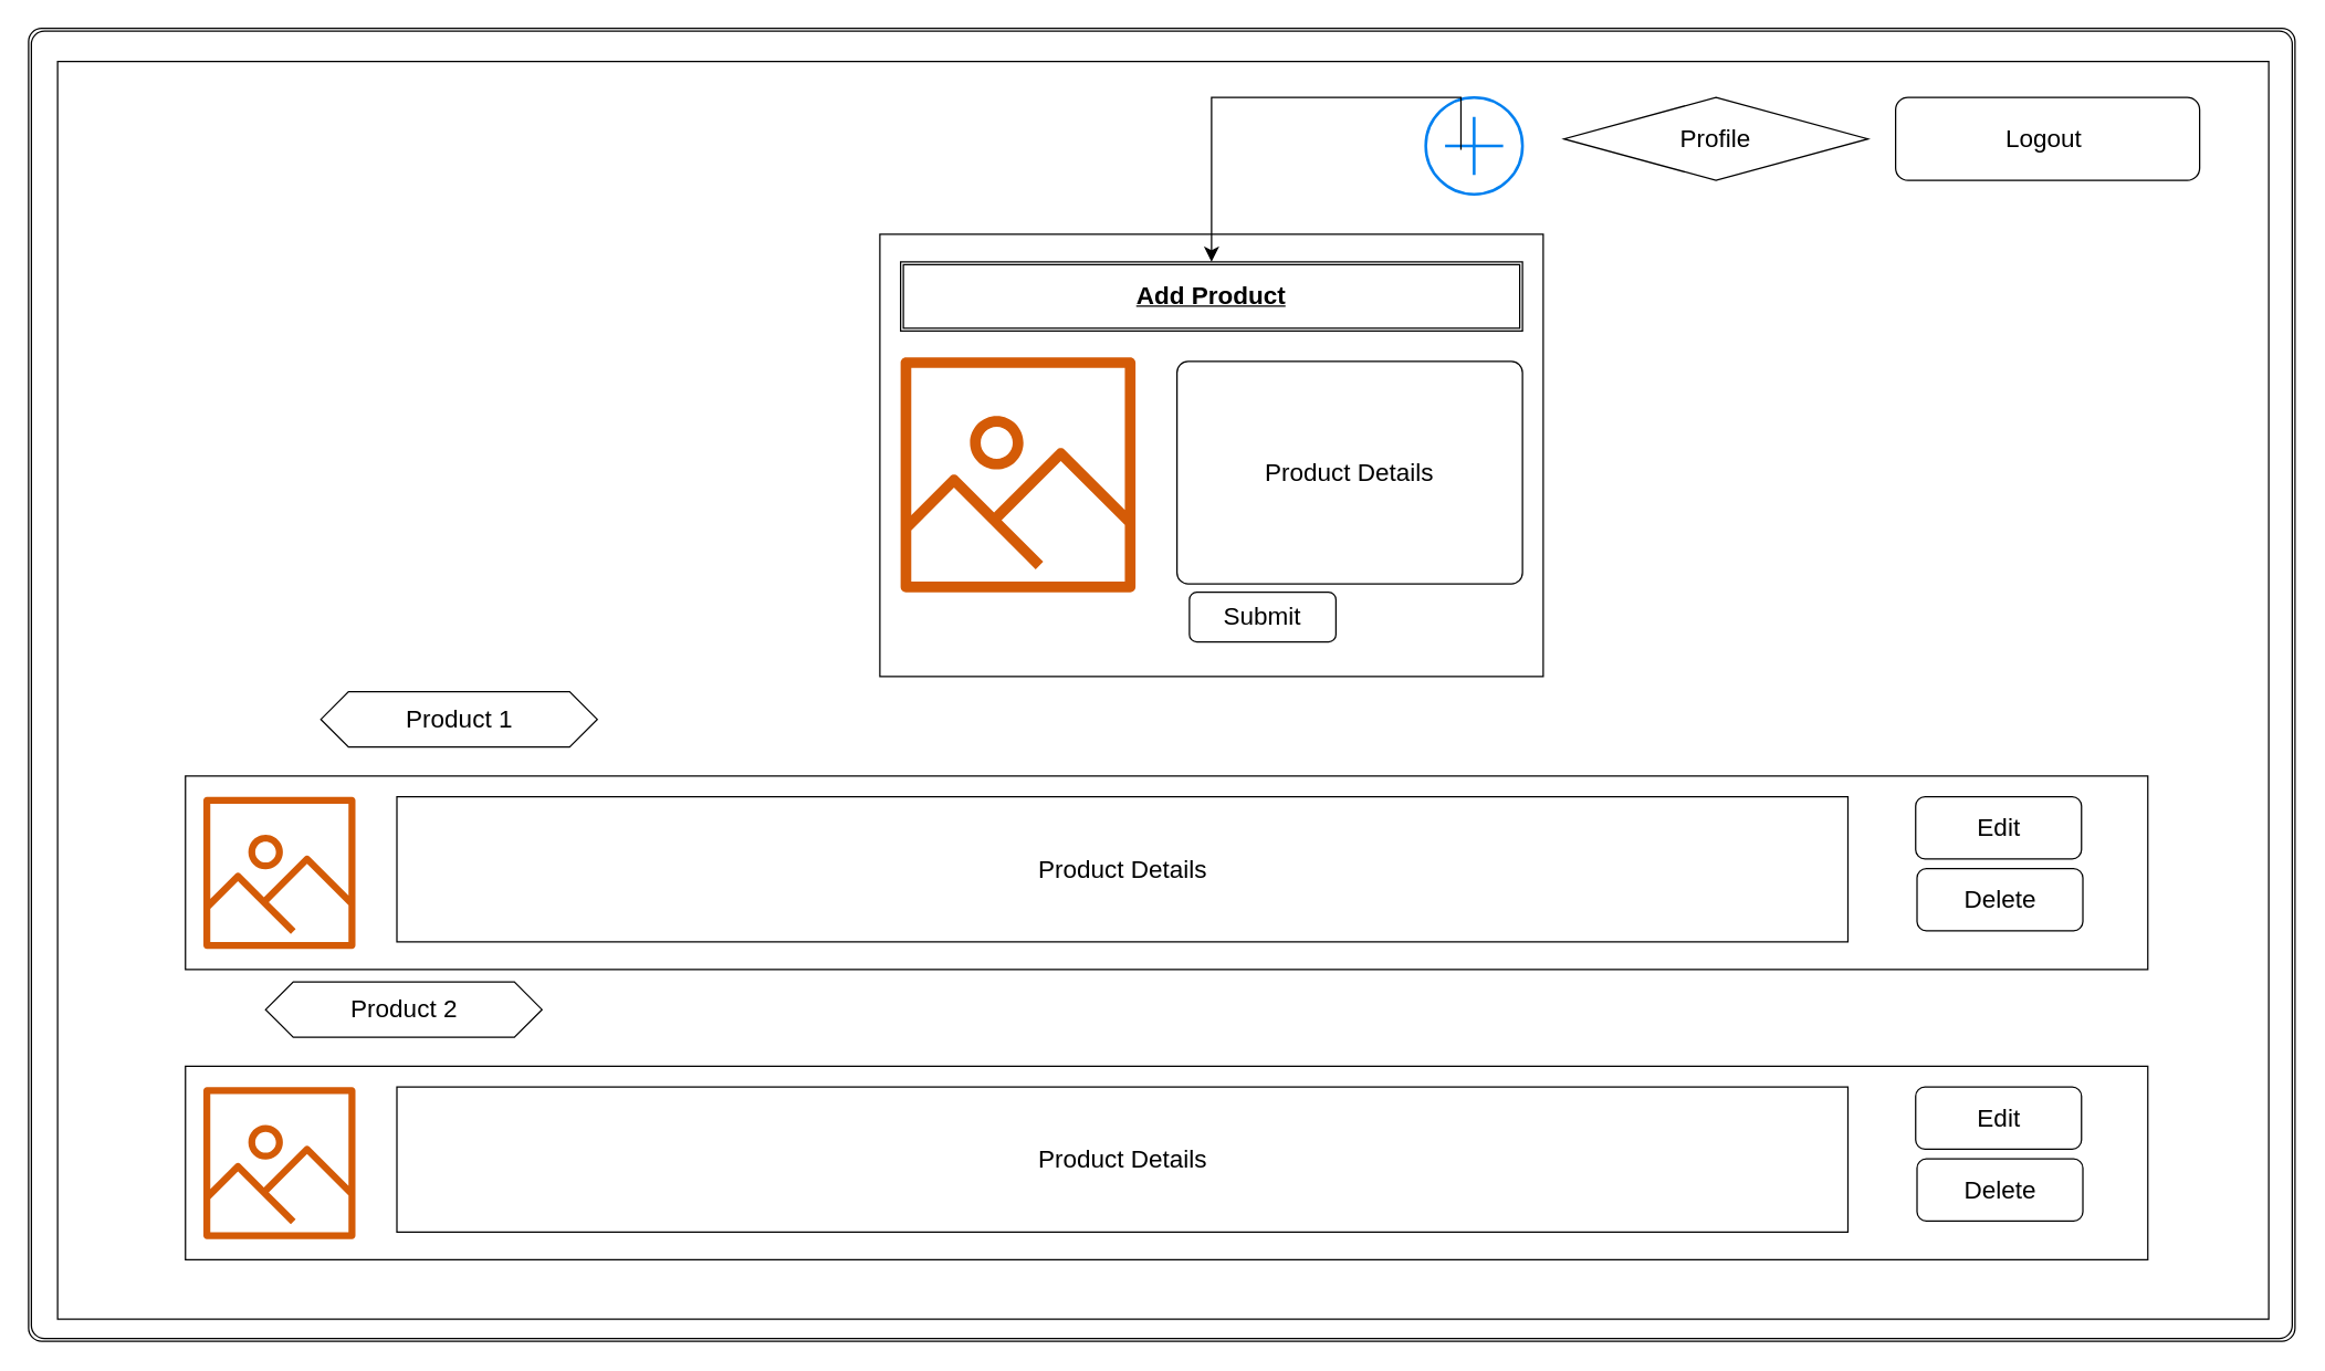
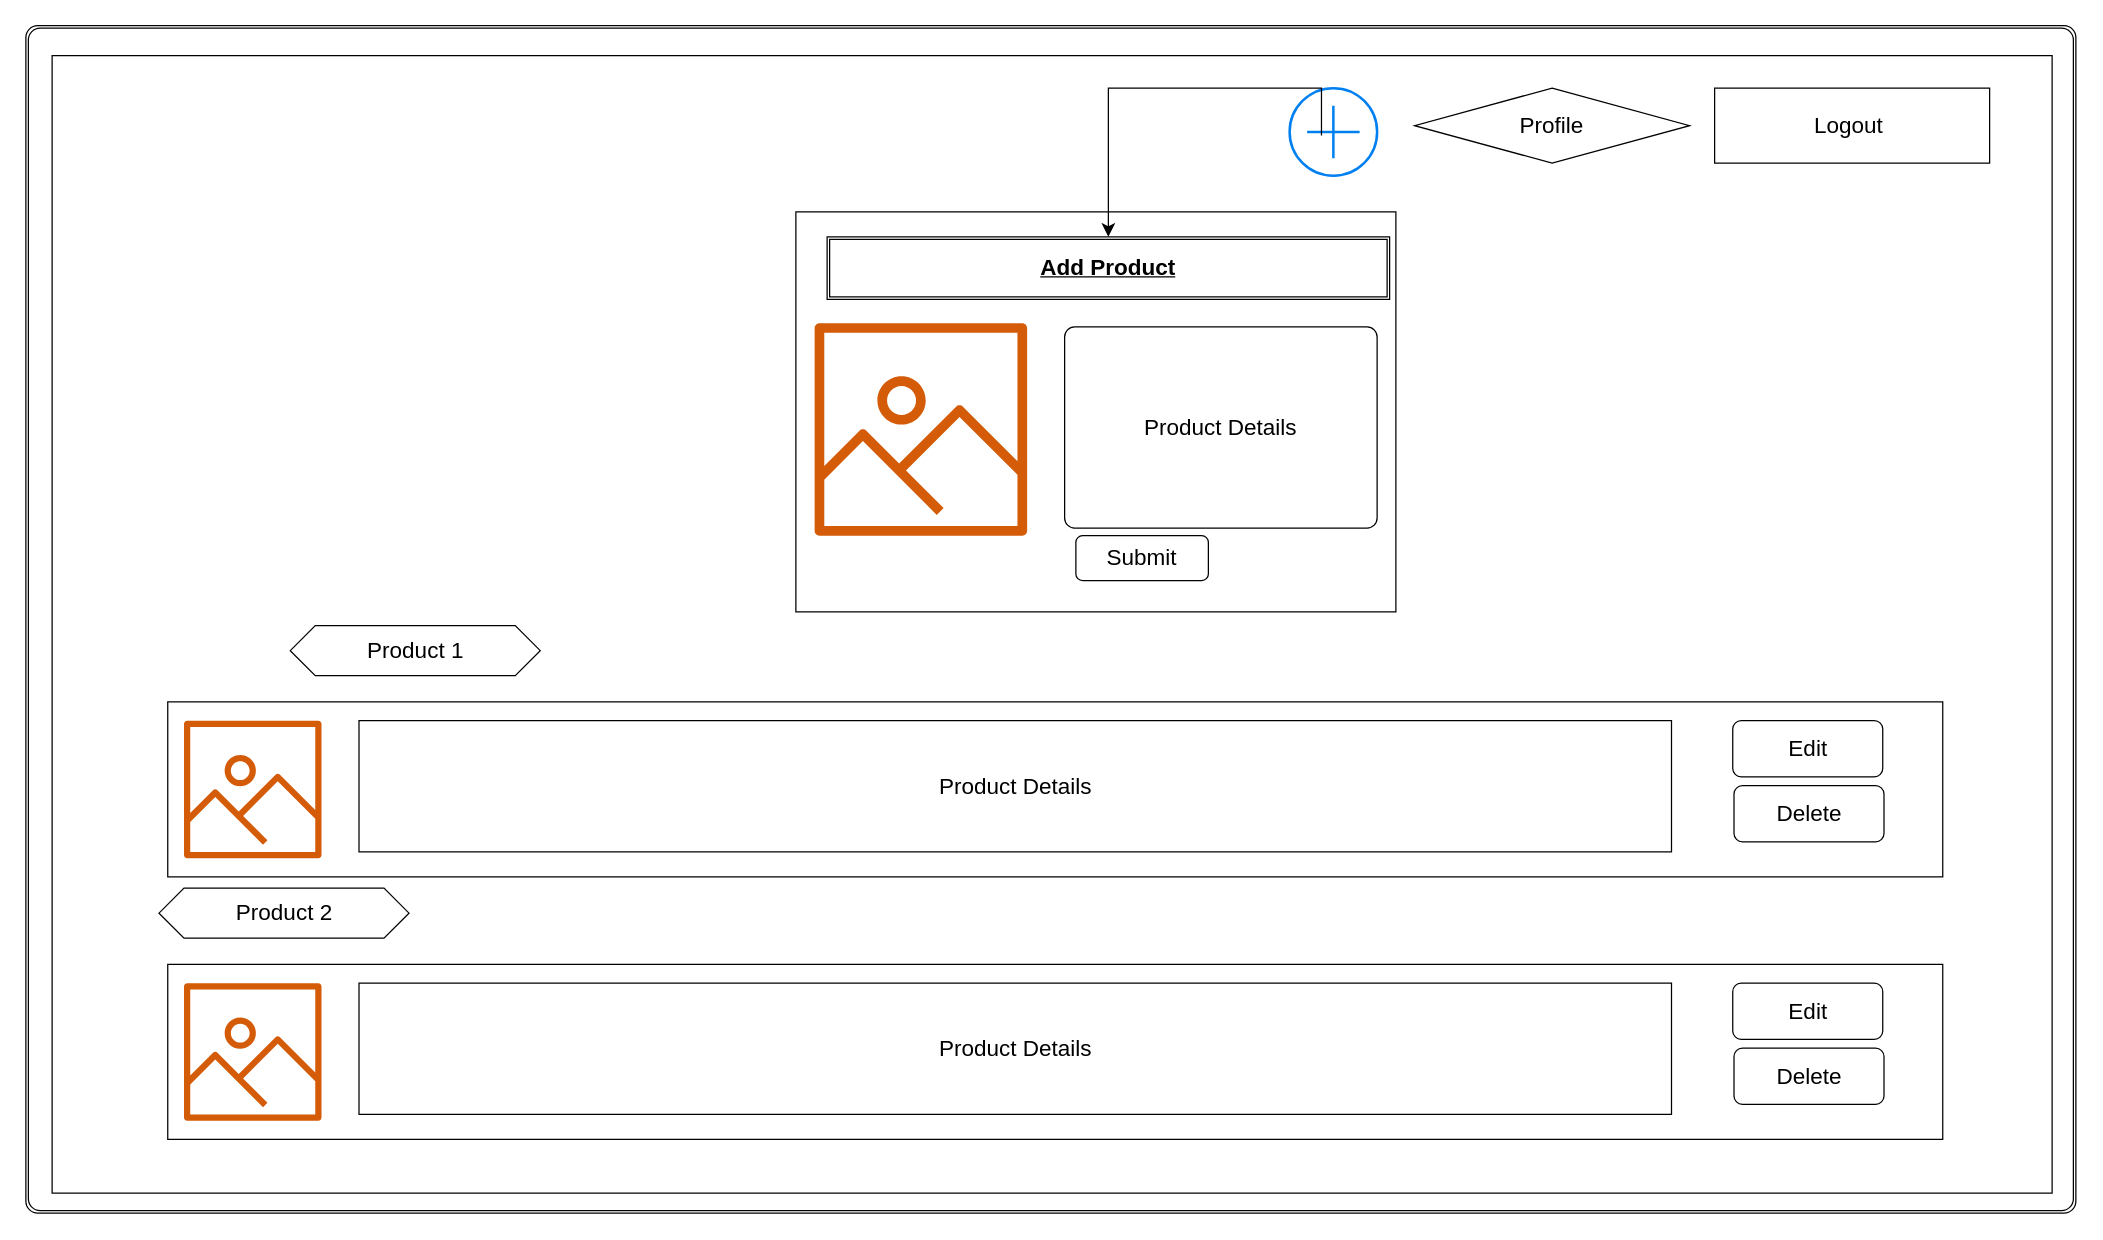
  <mxCell id="0" />
  <mxCell id="1" parent="0" />
  <mxCell id="2" value="" style="shape=ext;double=1;rounded=1;whiteSpace=wrap;html=1;arcSize=1;" vertex="1" parent="1"><mxGeometry x="20" y="20" width="1640" height="950" as="geometry" /></mxCell>
  <mxCell id="3" value="&lt;pre style=&quot;border: 0px; font-style: normal; font-variant-ligatures: normal; font-variant-caps: normal; font-variant-numeric: inherit; font-variant-east-asian: inherit; font-weight: 400; font-stretch: inherit; font-size: 1px; line-height: inherit; font-family: inherit; font-optical-sizing: inherit; font-kerning: inherit; font-feature-settings: inherit; font-variation-settings: inherit; margin: 0px; padding: 0px; vertical-align: initial; overflow-wrap: break-word; outline: none; user-select: text; -webkit-font-smoothing: none; height: 50px; left: 200px; opacity: 0; overflow: scroll; pointer-events: none; position: fixed; top: 0px; width: 50px; color: rgb(0, 0, 0); letter-spacing: normal; orphans: 2; text-align: start; text-indent: 0px; text-transform: none; widows: 2; word-spacing: 0px; -webkit-text-stroke-width: 0px; background-color: rgb(238, 238, 238); text-decoration-thickness: initial; text-decoration-style: initial; text-decoration-color: initial;&quot; lang=&quot;klingon&quot; tabindex=&quot;-1&quot; spellcheck=&quot;false&quot; data-gramm=&quot;false&quot; class=&quot;clipboard-data-container selectable hidden-input&quot;&gt;{&#10;  &quot;type&quot;: &quot;selection&quot;,&#10;  &quot;guid&quot;: &quot;34a2782a&quot;,&#10;  &quot;source&quot;: &quot;a2a00afc0&quot;,&#10;  &quot;data&quot;: {&#10;    &quot;nodes&quot;: [&#10;      {&#10;        &quot;id&quot;: &quot;328b6089&quot;,&#10;        &quot;x&quot;: 482,&#10;        &quot;y&quot;: 8,&#10;        &quot;width&quot;: 388,&#10;        &quot;height&quot;: 23,&#10;        &quot;rotation&quot;: 0,&#10;        &quot;transform&quot;: &quot;matrix(1 0 0 1 481.5 8)&quot;,&#10;        &quot;inspectables&quot;: {&#10;          &quot;width_policy&quot;: &quot;fixed&quot;,&#10;          &quot;height_policy&quot;: &quot;fixed&quot;,&#10;          &quot;foreground_color&quot;: &quot;rgba(96,96,96,0.4)&quot;,&#10;          &quot;color&quot;: &quot;rgb(96,96,96)&quot;,&#10;          &quot;color_selected&quot;: &quot;rgb(96,96,96)&quot;,&#10;          &quot;font_size&quot;: 16,&#10;          &quot;text_align&quot;: &quot;center&quot;,&#10;          &quot;opacity&quot;: 100,&#10;          &quot;bold&quot;: false,&#10;          &quot;italic&quot;: false,&#10;          &quot;underline&quot;: false,&#10;          &quot;strikethrough&quot;: false,&#10;          &quot;small_caps&quot;: false,&#10;          &quot;letter_spacing&quot;: 0,&#10;          &quot;font&quot;: &quot;Source Sans Pro&quot;,&#10;          &quot;font_weight&quot;: 300,&#10;          &quot;aspect_lock&quot;: false,&#10;          &quot;fe_dropshadow_enabled&quot;: false,&#10;          &quot;fe_dropshadow_opacity&quot;: 75,&#10;          &quot;fe_dropshadow_angle&quot;: 90,&#10;          &quot;fe_dropshadow_distance&quot;: 5,&#10;          &quot;fe_dropshadow_size&quot;: 5,&#10;          &quot;fe_dropshadow_color&quot;: &quot;rgb(0, 0, 0)&quot;,&#10;          &quot;fe_blur_enabled&quot;: false,&#10;          &quot;fe_blur_size&quot;: 5&#10;        },&#10;        &quot;text&quot;: &quot;Home, About, Shop, Help&quot;,&#10;        &quot;name&quot;: &quot;legacy-link-bar-menu&quot;,&#10;        &quot;link&quot;: null,&#10;        &quot;deps&quot;: {}&#10;      }&#10;    ],&#10;    &quot;hierarchy&quot;: {&#10;      &quot;328b6089&quot;: {&#10;        &quot;id&quot;: &quot;328b6089&quot;,&#10;        &quot;type&quot;: &quot;item&quot;,&#10;        &quot;locked&quot;: false,&#10;        &quot;link&quot;: null,&#10;        &quot;aspect_lock&quot;: false,&#10;        &quot;visible&quot;: true,&#10;        &quot;instance_name&quot;: &quot;Link Bar 1&quot;&#10;      }&#10;    },&#10;    &quot;idMapping&quot;: {&#10;      &quot;31ede79a&quot;: &quot;328b6089&quot;&#10;    },&#10;    &quot;size&quot;: {&#10;      &quot;width&quot;: 388,&#10;      &quot;height&quot;: 23&#10;    },&#10;    &quot;symbolInstances&quot;: {}&#10;  }&#10;}&lt;/pre&gt;" style="text;whiteSpace=wrap;html=1;fontSize=18;" vertex="1" parent="1"><mxGeometry x="1191" y="130" width="30" height="20" as="geometry" /></mxCell>
  <mxCell id="4" value="" style="rounded=0;whiteSpace=wrap;html=1;fontSize=18;" vertex="1" parent="1"><mxGeometry x="41" y="44" width="1600" height="910" as="geometry" /></mxCell>
- <mxCell id="5" value="Logout&amp;nbsp;" style="rounded=1;whiteSpace=wrap;html=1;fontSize=18;" vertex="1" parent="1"><mxGeometry x="1371" y="70" width="220" height="60" as="geometry" /></mxCell>
+ <mxCell id="5" value="Logout&amp;nbsp;" style="whiteSpace=wrap;html=1;fontSize=18;rounded=0;" vertex="1" parent="1"><mxGeometry x="1371" y="70" width="220" height="60" as="geometry" /></mxCell>
  <mxCell id="6" value="Profile" style="rhombus;whiteSpace=wrap;html=1;fontSize=18;" vertex="1" parent="1"><mxGeometry x="1131" y="70" width="220" height="60" as="geometry" /></mxCell>
  <mxCell id="7" value="" style="html=1;verticalLabelPosition=bottom;align=center;labelBackgroundColor=#ffffff;verticalAlign=top;strokeWidth=2;strokeColor=#0080F0;shadow=0;dashed=0;shape=mxgraph.ios7.icons.add;fontSize=18;" vertex="1" parent="1"><mxGeometry x="1031" y="70" width="70" height="70" as="geometry" /></mxCell>
  <mxCell id="8" value="" style="rounded=0;whiteSpace=wrap;html=1;fontSize=18;" vertex="1" parent="1"><mxGeometry x="636" y="169" width="480" height="320" as="geometry" /></mxCell>
- <mxCell id="9" value="&lt;span style=&quot;font-size: 18px;&quot;&gt;&lt;b&gt;&lt;u&gt;Add Product&lt;/u&gt;&lt;/b&gt;&lt;/span&gt;" style="shape=ext;double=1;rounded=0;whiteSpace=wrap;html=1;" vertex="1" parent="1"><mxGeometry x="651" y="189" width="450" height="50" as="geometry" /></mxCell>
+ <mxCell id="9" value="&lt;span style=&quot;font-size: 18px;&quot;&gt;&lt;b&gt;&lt;u&gt;Add Product&lt;/u&gt;&lt;/b&gt;&lt;/span&gt;" style="shape=ext;double=1;rounded=0;whiteSpace=wrap;html=1;" vertex="1" parent="1"><mxGeometry x="661" y="189" width="450" height="50" as="geometry" /></mxCell>
  <mxCell id="10" value="" style="sketch=0;outlineConnect=0;fontColor=#232F3E;gradientColor=none;fillColor=#D45B07;strokeColor=none;dashed=0;verticalLabelPosition=bottom;verticalAlign=top;align=center;html=1;fontSize=12;fontStyle=0;aspect=fixed;pointerEvents=1;shape=mxgraph.aws4.container_registry_image;" vertex="1" parent="1"><mxGeometry x="651" y="258" width="170" height="170" as="geometry" /></mxCell>
  <mxCell id="11" value="Product Details" style="rounded=1;whiteSpace=wrap;html=1;fontSize=18;arcSize=5;" vertex="1" parent="1"><mxGeometry x="851" y="261" width="250" height="161" as="geometry" /></mxCell>
  <mxCell id="12" value="Submit" style="rounded=1;whiteSpace=wrap;html=1;fontSize=18;" vertex="1" parent="1"><mxGeometry x="860" y="428" width="106" height="36" as="geometry" /></mxCell>
  <mxCell id="13" value="" style="rounded=0;whiteSpace=wrap;html=1;fontSize=18;" vertex="1" parent="1"><mxGeometry x="133.5" y="561" width="1420" height="140" as="geometry" /></mxCell>
  <mxCell id="14" value="" style="sketch=0;outlineConnect=0;fontColor=#232F3E;gradientColor=none;fillColor=#D45B07;strokeColor=none;dashed=0;verticalLabelPosition=bottom;verticalAlign=top;align=center;html=1;fontSize=12;fontStyle=0;aspect=fixed;pointerEvents=1;shape=mxgraph.aws4.container_registry_image;" vertex="1" parent="1"><mxGeometry x="146.5" y="576" width="110" height="110" as="geometry" /></mxCell>
  <mxCell id="15" value="Product Details" style="rounded=0;whiteSpace=wrap;html=1;fontSize=18;" vertex="1" parent="1"><mxGeometry x="286.5" y="576" width="1050" height="105" as="geometry" /></mxCell>
  <mxCell id="16" value="Edit" style="rounded=1;whiteSpace=wrap;html=1;fontSize=18;" vertex="1" parent="1"><mxGeometry x="1385.5" y="576" width="120" height="45" as="geometry" /></mxCell>
  <mxCell id="17" value="Delete" style="rounded=1;whiteSpace=wrap;html=1;fontSize=18;" vertex="1" parent="1"><mxGeometry x="1386.5" y="628" width="120" height="45" as="geometry" /></mxCell>
  <mxCell id="18" value="Product 1" style="shape=hexagon;perimeter=hexagonPerimeter2;whiteSpace=wrap;html=1;fixedSize=1;fontSize=18;" vertex="1" parent="1"><mxGeometry x="231.5" y="500" width="200" height="40" as="geometry" /></mxCell>
  <mxCell id="19" value="" style="rounded=0;whiteSpace=wrap;html=1;fontSize=18;" vertex="1" parent="1"><mxGeometry x="133.5" y="771" width="1420" height="140" as="geometry" /></mxCell>
  <mxCell id="20" value="" style="sketch=0;outlineConnect=0;fontColor=#232F3E;gradientColor=none;fillColor=#D45B07;strokeColor=none;dashed=0;verticalLabelPosition=bottom;verticalAlign=top;align=center;html=1;fontSize=12;fontStyle=0;aspect=fixed;pointerEvents=1;shape=mxgraph.aws4.container_registry_image;" vertex="1" parent="1"><mxGeometry x="146.5" y="786" width="110" height="110" as="geometry" /></mxCell>
  <mxCell id="21" value="Product Details" style="rounded=0;whiteSpace=wrap;html=1;fontSize=18;" vertex="1" parent="1"><mxGeometry x="286.5" y="786" width="1050" height="105" as="geometry" /></mxCell>
  <mxCell id="22" value="Edit" style="rounded=1;whiteSpace=wrap;html=1;fontSize=18;" vertex="1" parent="1"><mxGeometry x="1385.5" y="786" width="120" height="45" as="geometry" /></mxCell>
  <mxCell id="23" value="Delete" style="rounded=1;whiteSpace=wrap;html=1;fontSize=18;" vertex="1" parent="1"><mxGeometry x="1386.5" y="838" width="120" height="45" as="geometry" /></mxCell>
- <mxCell id="24" value="Product 2" style="shape=hexagon;perimeter=hexagonPerimeter2;whiteSpace=wrap;html=1;fixedSize=1;fontSize=18;" vertex="1" parent="1"><mxGeometry x="191.5" y="710" width="200" height="40" as="geometry" /></mxCell>
+ <mxCell id="24" value="Product 2" style="shape=hexagon;perimeter=hexagonPerimeter2;whiteSpace=wrap;html=1;fixedSize=1;fontSize=18;" vertex="1" parent="1"><mxGeometry x="126.5" y="710" width="200" height="40" as="geometry" /></mxCell>
  <mxCell id="25" value="" style="edgeStyle=elbowEdgeStyle;elbow=vertical;endArrow=classic;html=1;curved=0;rounded=0;endSize=8;startSize=8;fontSize=18;exitX=0.364;exitY=0.54;exitDx=0;exitDy=0;exitPerimeter=0;entryX=0.5;entryY=0;entryDx=0;entryDy=0;" edge="1" parent="1" source="7" target="9"><mxGeometry width="50" height="50" relative="1" as="geometry"><mxPoint x="321" y="330" as="sourcePoint" /><mxPoint x="371" y="280" as="targetPoint" /><Array as="points"><mxPoint x="711" y="70" /><mxPoint x="711" y="70" /><mxPoint x="721" y="130" /></Array></mxGeometry></mxCell>
